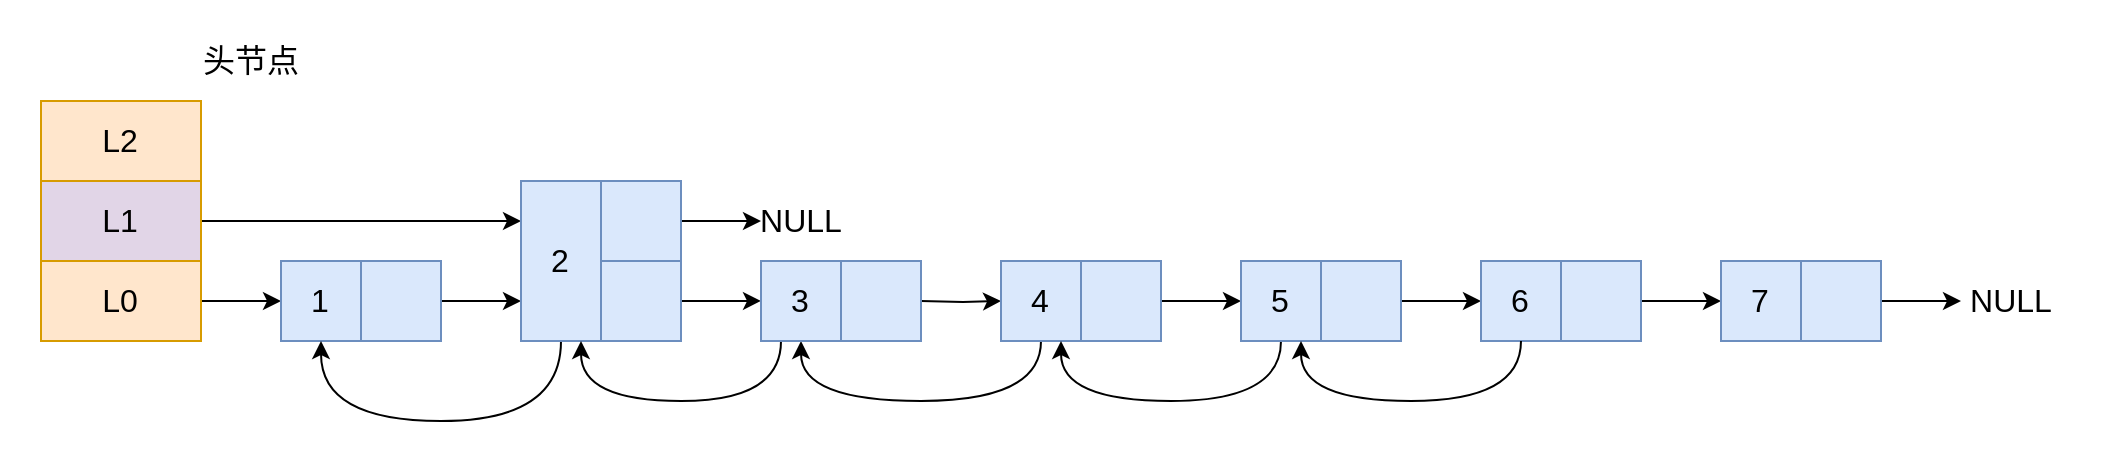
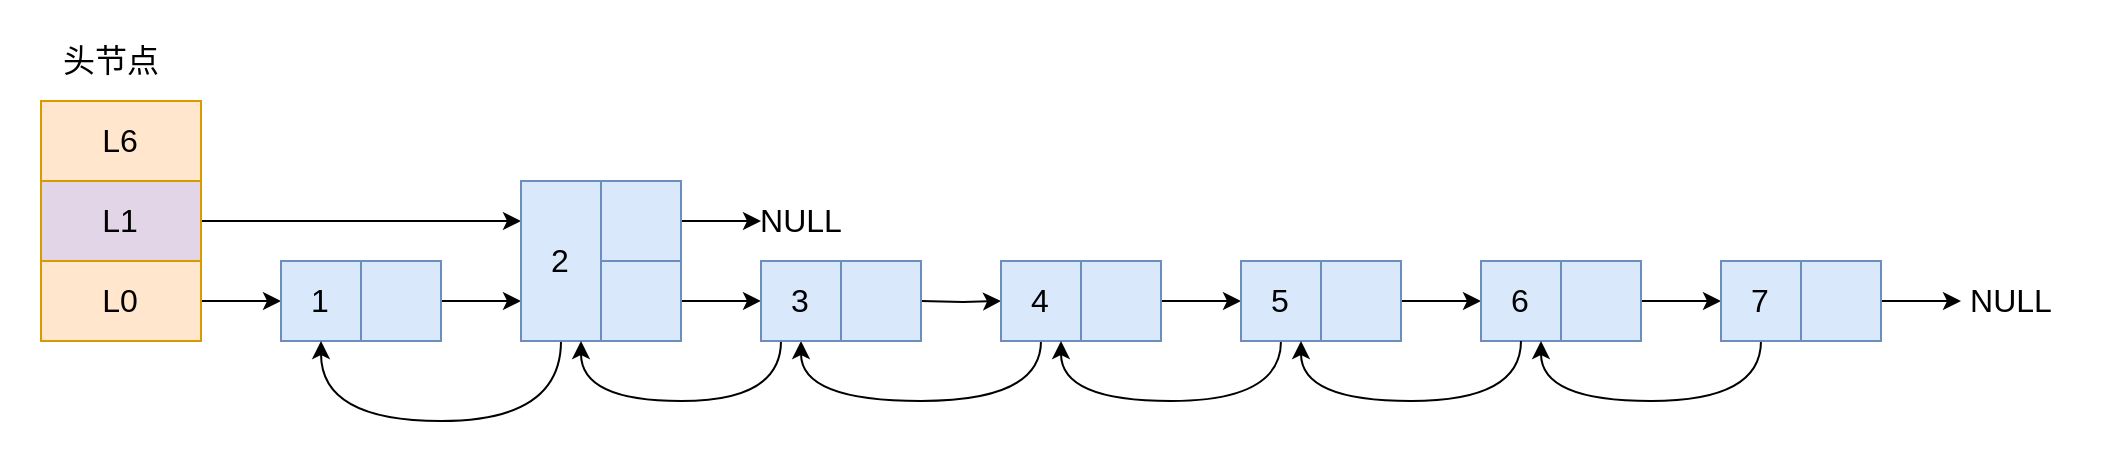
  <mxCell id="0" />
  <mxCell id="1" parent="0" />
- <mxCell id="2" value="L2" style="rounded=0;whiteSpace=wrap;html=1;fillColor=#ffe6cc;strokeColor=#d79b00;fontSize=16;" vertex="1" parent="1"><mxGeometry x="20" y="50" width="80" height="40" as="geometry" /></mxCell>
+ <mxCell id="2" value="L6" style="rounded=0;whiteSpace=wrap;html=1;fillColor=#ffe6cc;strokeColor=#d79b00;fontSize=16;" vertex="1" parent="1"><mxGeometry x="20" y="50" width="80" height="40" as="geometry" /></mxCell>
  <mxCell id="3" style="edgeStyle=orthogonalEdgeStyle;rounded=0;orthogonalLoop=1;jettySize=auto;html=1;entryX=0;entryY=0.25;entryDx=0;entryDy=0;fontSize=16;" edge="1" parent="1" source="4" target="11"><mxGeometry relative="1" as="geometry" /></mxCell>
  <mxCell id="4" value="L1" style="rounded=0;whiteSpace=wrap;html=1;fillColor=#e1d5e7;strokeColor=#d79b00;fontSize=16;" vertex="1" parent="1"><mxGeometry x="20" y="90" width="80" height="40" as="geometry" /></mxCell>
  <mxCell id="5" style="edgeStyle=orthogonalEdgeStyle;rounded=0;orthogonalLoop=1;jettySize=auto;html=1;entryX=0;entryY=0.5;entryDx=0;entryDy=0;fontSize=16;" edge="1" parent="1" source="6" target="7"><mxGeometry relative="1" as="geometry" /></mxCell>
  <mxCell id="6" value="L0" style="rounded=0;whiteSpace=wrap;html=1;fillColor=#ffe6cc;strokeColor=#d79b00;fontSize=16;" vertex="1" parent="1"><mxGeometry x="20" y="130" width="80" height="40" as="geometry" /></mxCell>
  <mxCell id="7" value="1" style="rounded=0;whiteSpace=wrap;html=1;fillColor=#dae8fc;strokeColor=#6c8ebf;fontSize=16;" vertex="1" parent="1"><mxGeometry x="140" y="130" width="40" height="40" as="geometry" /></mxCell>
  <mxCell id="8" style="edgeStyle=orthogonalEdgeStyle;rounded=0;orthogonalLoop=1;jettySize=auto;html=1;entryX=0;entryY=0.75;entryDx=0;entryDy=0;fontSize=16;" edge="1" parent="1" source="9" target="11"><mxGeometry relative="1" as="geometry" /></mxCell>
  <mxCell id="9" value="" style="rounded=0;whiteSpace=wrap;html=1;fillColor=#dae8fc;strokeColor=#6c8ebf;fontSize=16;" vertex="1" parent="1"><mxGeometry x="180" y="130" width="40" height="40" as="geometry" /></mxCell>
  <mxCell id="10" style="edgeStyle=orthogonalEdgeStyle;curved=1;rounded=0;orthogonalLoop=1;jettySize=auto;html=1;entryX=0.5;entryY=1;entryDx=0;entryDy=0;fontSize=16;" edge="1" parent="1" source="11" target="7"><mxGeometry relative="1" as="geometry"><Array as="points"><mxPoint x="280" y="210" /><mxPoint x="160" y="210" /></Array></mxGeometry></mxCell>
  <mxCell id="11" value="2" style="rounded=0;whiteSpace=wrap;html=1;fillColor=#dae8fc;strokeColor=#6c8ebf;fontSize=16;" vertex="1" parent="1"><mxGeometry x="260" y="90" width="40" height="80" as="geometry" /></mxCell>
  <mxCell id="12" style="edgeStyle=orthogonalEdgeStyle;rounded=0;orthogonalLoop=1;jettySize=auto;html=1;entryX=0;entryY=0.833;entryDx=0;entryDy=0;entryPerimeter=0;fontSize=16;" edge="1" parent="1" source="13"><mxGeometry relative="1" as="geometry"><mxPoint x="380" y="149.96" as="targetPoint" /></mxGeometry></mxCell>
  <mxCell id="13" value="" style="rounded=0;whiteSpace=wrap;html=1;fillColor=#dae8fc;strokeColor=#6c8ebf;fontSize=16;" vertex="1" parent="1"><mxGeometry x="300" y="130" width="40" height="40" as="geometry" /></mxCell>
  <mxCell id="14" style="edgeStyle=orthogonalEdgeStyle;rounded=0;orthogonalLoop=1;jettySize=auto;html=1;fontSize=16;" edge="1" parent="1" source="15"><mxGeometry relative="1" as="geometry"><mxPoint x="380" y="110" as="targetPoint" /></mxGeometry></mxCell>
  <mxCell id="15" value="" style="rounded=0;whiteSpace=wrap;html=1;fillColor=#dae8fc;strokeColor=#6c8ebf;fontSize=16;" vertex="1" parent="1"><mxGeometry x="300" y="90" width="40" height="40" as="geometry" /></mxCell>
  <mxCell id="16" style="edgeStyle=orthogonalEdgeStyle;rounded=0;orthogonalLoop=1;jettySize=auto;html=1;entryX=0.75;entryY=1;entryDx=0;entryDy=0;fontSize=16;curved=1;exitX=0.25;exitY=1;exitDx=0;exitDy=0;" edge="1" parent="1" target="11"><mxGeometry relative="1" as="geometry"><Array as="points"><mxPoint x="390" y="200" /><mxPoint x="290" y="200" /></Array><mxPoint x="390" y="170" as="sourcePoint" /></mxGeometry></mxCell>
  <mxCell id="17" style="edgeStyle=orthogonalEdgeStyle;rounded=0;orthogonalLoop=1;jettySize=auto;html=1;entryX=0;entryY=0.5;entryDx=0;entryDy=0;fontSize=16;" edge="1" parent="1" target="19"><mxGeometry relative="1" as="geometry"><mxPoint x="460" y="150" as="sourcePoint" /></mxGeometry></mxCell>
  <mxCell id="18" style="edgeStyle=orthogonalEdgeStyle;curved=1;rounded=0;orthogonalLoop=1;jettySize=auto;html=1;entryX=0.5;entryY=1;entryDx=0;entryDy=0;fontSize=16;" edge="1" parent="1" source="19"><mxGeometry relative="1" as="geometry"><Array as="points"><mxPoint x="520" y="200" /><mxPoint x="400" y="200" /></Array><mxPoint x="400" y="170" as="targetPoint" /></mxGeometry></mxCell>
  <mxCell id="19" value="4" style="rounded=0;whiteSpace=wrap;html=1;fillColor=#dae8fc;strokeColor=#6c8ebf;fontSize=16;" vertex="1" parent="1"><mxGeometry x="500" y="130" width="40" height="40" as="geometry" /></mxCell>
  <mxCell id="20" style="edgeStyle=orthogonalEdgeStyle;rounded=0;orthogonalLoop=1;jettySize=auto;html=1;entryX=0;entryY=0.5;entryDx=0;entryDy=0;fontSize=16;" edge="1" parent="1" source="21" target="23"><mxGeometry relative="1" as="geometry" /></mxCell>
  <mxCell id="21" value="" style="rounded=0;whiteSpace=wrap;html=1;fillColor=#dae8fc;strokeColor=#6c8ebf;fontSize=16;" vertex="1" parent="1"><mxGeometry x="540" y="130" width="40" height="40" as="geometry" /></mxCell>
  <mxCell id="22" style="edgeStyle=orthogonalEdgeStyle;curved=1;rounded=0;orthogonalLoop=1;jettySize=auto;html=1;entryX=0.75;entryY=1;entryDx=0;entryDy=0;fontSize=16;" edge="1" parent="1" source="23" target="19"><mxGeometry relative="1" as="geometry"><Array as="points"><mxPoint x="640" y="200" /><mxPoint x="530" y="200" /></Array></mxGeometry></mxCell>
  <mxCell id="23" value="5" style="rounded=0;whiteSpace=wrap;html=1;fillColor=#dae8fc;strokeColor=#6c8ebf;fontSize=16;" vertex="1" parent="1"><mxGeometry x="620" y="130" width="40" height="40" as="geometry" /></mxCell>
  <mxCell id="24" style="edgeStyle=orthogonalEdgeStyle;rounded=0;orthogonalLoop=1;jettySize=auto;html=1;entryX=0;entryY=0.5;entryDx=0;entryDy=0;fontSize=16;" edge="1" parent="1" source="25" target="29"><mxGeometry relative="1" as="geometry" /></mxCell>
  <mxCell id="25" value="" style="rounded=0;whiteSpace=wrap;html=1;fillColor=#dae8fc;strokeColor=#6c8ebf;fontSize=16;" vertex="1" parent="1"><mxGeometry x="660" y="130" width="40" height="40" as="geometry" /></mxCell>
- <mxCell id="26" value="头节点" style="text;html=1;align=center;verticalAlign=middle;resizable=0;points=[];autosize=1;fontSize=16;" vertex="1" parent="1"><mxGeometry x="95" y="20" width="60" height="20" as="geometry" /></mxCell>
+ <mxCell id="26" value="头节点" style="text;html=1;align=center;verticalAlign=middle;resizable=0;points=[];autosize=1;fontSize=16;" vertex="1" parent="1"><mxGeometry x="25" y="20" width="60" height="20" as="geometry" /></mxCell>
  <mxCell id="27" value="3" style="rounded=0;whiteSpace=wrap;html=1;fillColor=#dae8fc;strokeColor=#6c8ebf;fontSize=16;" vertex="1" parent="1"><mxGeometry x="380" y="130" width="40" height="40" as="geometry" /></mxCell>
  <mxCell id="28" value="" style="rounded=0;whiteSpace=wrap;html=1;fillColor=#dae8fc;strokeColor=#6c8ebf;fontSize=16;" vertex="1" parent="1"><mxGeometry x="420" y="130" width="40" height="40" as="geometry" /></mxCell>
  <mxCell id="29" value="6" style="rounded=0;whiteSpace=wrap;html=1;fillColor=#dae8fc;strokeColor=#6c8ebf;fontSize=16;" vertex="1" parent="1"><mxGeometry x="740" y="130" width="40" height="40" as="geometry" /></mxCell>
  <mxCell id="30" style="edgeStyle=orthogonalEdgeStyle;rounded=0;orthogonalLoop=1;jettySize=auto;html=1;entryX=0;entryY=0.5;entryDx=0;entryDy=0;fontSize=16;" edge="1" parent="1" source="31" target="33"><mxGeometry relative="1" as="geometry" /></mxCell>
  <mxCell id="31" value="" style="rounded=0;whiteSpace=wrap;html=1;fillColor=#dae8fc;strokeColor=#6c8ebf;fontSize=16;" vertex="1" parent="1"><mxGeometry x="780" y="130" width="40" height="40" as="geometry" /></mxCell>
+ <mxCell id="32" style="edgeStyle=orthogonalEdgeStyle;curved=1;rounded=0;orthogonalLoop=1;jettySize=auto;html=1;entryX=0.75;entryY=1;entryDx=0;entryDy=0;fontSize=16;" edge="1" parent="1" source="33" target="29"><mxGeometry relative="1" as="geometry"><Array as="points"><mxPoint x="880" y="200" /><mxPoint x="770" y="200" /></Array></mxGeometry></mxCell>
  <mxCell id="33" value="7" style="rounded=0;whiteSpace=wrap;html=1;fillColor=#dae8fc;strokeColor=#6c8ebf;fontSize=16;" vertex="1" parent="1"><mxGeometry x="860" y="130" width="40" height="40" as="geometry" /></mxCell>
  <mxCell id="34" style="edgeStyle=orthogonalEdgeStyle;rounded=0;orthogonalLoop=1;jettySize=auto;html=1;fontSize=16;" edge="1" parent="1" source="35"><mxGeometry relative="1" as="geometry"><mxPoint x="980" y="150" as="targetPoint" /></mxGeometry></mxCell>
  <mxCell id="35" value="" style="rounded=0;whiteSpace=wrap;html=1;fillColor=#dae8fc;strokeColor=#6c8ebf;fontSize=16;" vertex="1" parent="1"><mxGeometry x="900" y="130" width="40" height="40" as="geometry" /></mxCell>
  <mxCell id="36" style="edgeStyle=orthogonalEdgeStyle;curved=1;rounded=0;orthogonalLoop=1;jettySize=auto;html=1;entryX=0.75;entryY=1;entryDx=0;entryDy=0;fontSize=16;" edge="1" parent="1"><mxGeometry relative="1" as="geometry"><Array as="points"><mxPoint x="760" y="200" /><mxPoint x="650" y="200" /></Array><mxPoint x="760" y="170" as="sourcePoint" /><mxPoint x="650" y="170" as="targetPoint" /></mxGeometry></mxCell>
  <mxCell id="37" value="NULL" style="text;html=1;align=center;verticalAlign=middle;resizable=0;points=[];autosize=1;fontSize=16;" vertex="1" parent="1"><mxGeometry x="370" y="100" width="60" height="20" as="geometry" /></mxCell>
  <mxCell id="38" value="NULL" style="text;html=1;align=center;verticalAlign=middle;resizable=0;points=[];autosize=1;fontSize=16;" vertex="1" parent="1"><mxGeometry x="975" y="140" width="60" height="20" as="geometry" /></mxCell>
